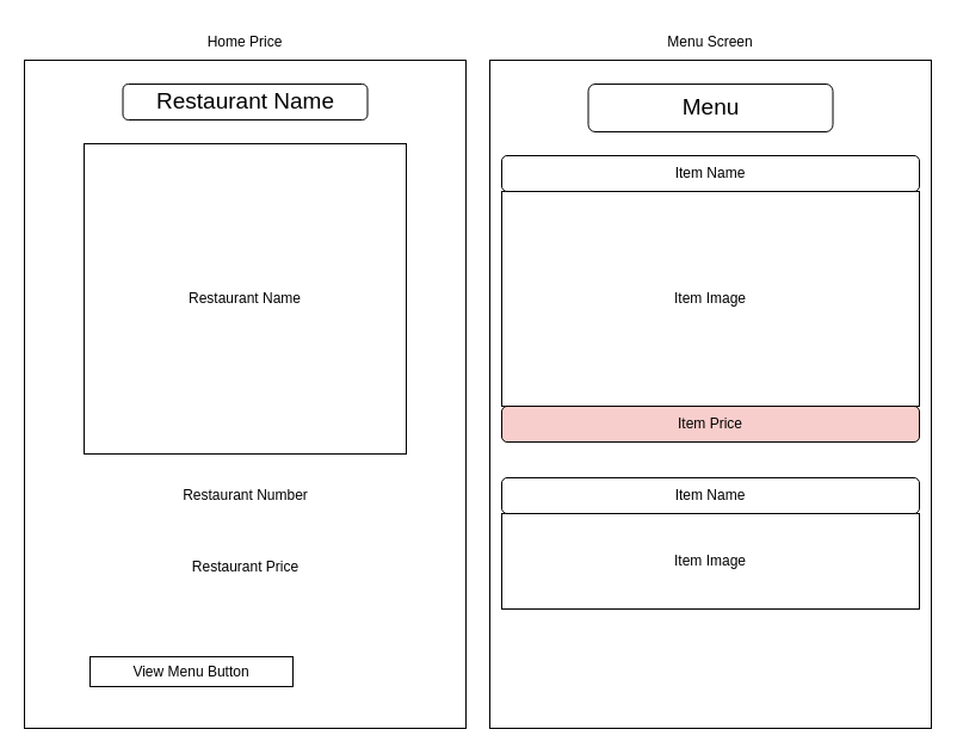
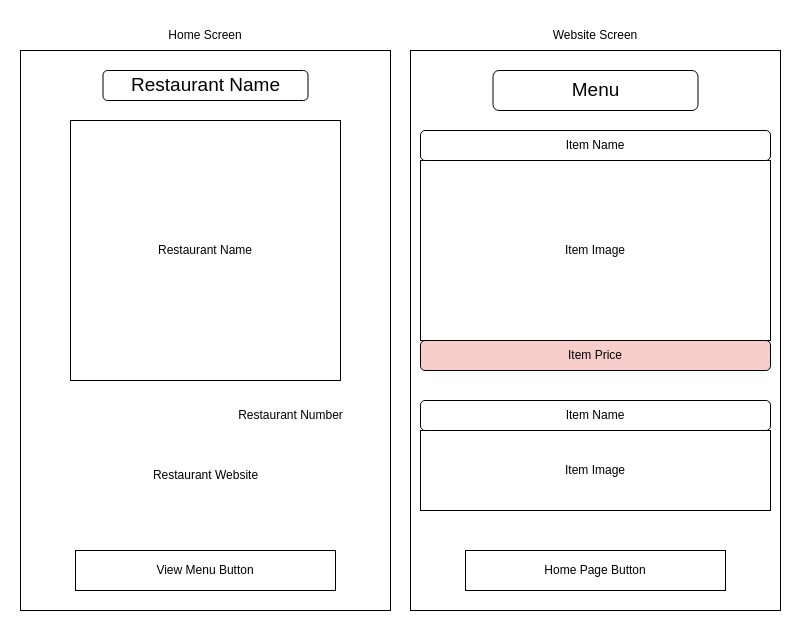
  <mxCell id="0" />
  <mxCell id="1" parent="0" />
  <mxCell id="2" value="" style="rounded=0;whiteSpace=wrap;html=1;" parent="1" vertex="1"><mxGeometry y="50" width="370" height="560" as="geometry" x="20" /></mxCell>
  <mxCell id="3" value="Restaurant Name" style="rounded=0;whiteSpace=wrap;html=1;" parent="1" vertex="1"><mxGeometry x="70" y="120" width="270" height="260" as="geometry" /></mxCell>
- <mxCell id="4" value="Restaurant Number" style="text;html=1;strokeColor=none;fillColor=none;align=center;verticalAlign=middle;whiteSpace=wrap;rounded=0;" parent="1" vertex="1"><mxGeometry x="117.5" y="400" width="175" height="30" as="geometry" /></mxCell>
- <mxCell id="5" value="Home Price" style="text;html=1;strokeColor=none;fillColor=none;align=center;verticalAlign=middle;whiteSpace=wrap;rounded=0;" parent="1" vertex="1"><mxGeometry x="145" y="20" width="120" height="30" as="geometry" /></mxCell>
- <mxCell id="6" value="Restaurant&amp;nbsp;Price" style="text;html=1;strokeColor=none;fillColor=none;align=center;verticalAlign=middle;whiteSpace=wrap;rounded=0;" parent="1" vertex="1"><mxGeometry x="117.5" y="460" width="175" height="30" as="geometry" /></mxCell>
+ <mxCell id="4" value="Restaurant Number" style="text;html=1;strokeColor=none;fillColor=none;align=center;verticalAlign=middle;whiteSpace=wrap;rounded=0;" parent="1" vertex="1"><mxGeometry x="202.5" y="400" width="175" height="30" as="geometry" /></mxCell>
+ <mxCell id="5" value="Home Screen" style="text;html=1;strokeColor=none;fillColor=none;align=center;verticalAlign=middle;whiteSpace=wrap;rounded=0;" parent="1" vertex="1"><mxGeometry x="145" y="20" width="120" height="30" as="geometry" /></mxCell>
+ <mxCell id="6" value="Restaurant&amp;nbsp;Website" style="text;html=1;strokeColor=none;fillColor=none;align=center;verticalAlign=middle;whiteSpace=wrap;rounded=0;" parent="1" vertex="1"><mxGeometry x="117.5" y="460" width="175" height="30" as="geometry" /></mxCell>
  <mxCell id="7" value="" style="rounded=0;whiteSpace=wrap;html=1;" parent="1" vertex="1"><mxGeometry x="410" y="50" width="370" height="560" as="geometry" /></mxCell>
  <mxCell id="8" value="Item Image" style="rounded=0;whiteSpace=wrap;html=1;" parent="1" vertex="1"><mxGeometry x="420" y="160" width="350" height="180" as="geometry" /></mxCell>
- <mxCell id="9" value="Menu Screen" style="text;html=1;strokeColor=none;fillColor=none;align=center;verticalAlign=middle;whiteSpace=wrap;rounded=0;" parent="1" vertex="1"><mxGeometry x="535" y="20" width="120" height="30" as="geometry" /></mxCell>
+ <mxCell id="9" value="Website Screen" style="text;html=1;strokeColor=none;fillColor=none;align=center;verticalAlign=middle;whiteSpace=wrap;rounded=0;" parent="1" vertex="1"><mxGeometry x="535" y="20" width="120" height="30" as="geometry" /></mxCell>
  <mxCell id="10" value="Item Name" style="rounded=1;whiteSpace=wrap;html=1;" parent="1" vertex="1"><mxGeometry x="420" y="130" width="350" height="30" as="geometry" /></mxCell>
  <mxCell id="11" value="Item Price" style="rounded=1;whiteSpace=wrap;html=1;fillColor=#f8cecc;" parent="1" vertex="1"><mxGeometry x="420" y="340" width="350" height="30" as="geometry" /></mxCell>
  <mxCell id="12" value="&lt;font style=&quot;font-size: 19px;&quot;&gt;Menu&lt;/font&gt;" style="rounded=1;whiteSpace=wrap;html=1;" parent="1" vertex="1"><mxGeometry x="492.5" y="70" width="205" height="40" as="geometry" /></mxCell>
  <mxCell id="13" value="&lt;font style=&quot;font-size: 19px;&quot;&gt;Restaurant Name&lt;/font&gt;" style="rounded=1;whiteSpace=wrap;html=1;" parent="1" vertex="1"><mxGeometry x="102.5" y="70" width="205" height="30" as="geometry" /></mxCell>
  <mxCell id="14" value="Item Image" style="rounded=0;whiteSpace=wrap;html=1;" parent="1" vertex="1"><mxGeometry x="420" y="430" width="350" height="80" as="geometry" /></mxCell>
  <mxCell id="15" value="Item Name" style="rounded=1;whiteSpace=wrap;html=1;" parent="1" vertex="1"><mxGeometry x="420" y="400" width="350" height="30" as="geometry" /></mxCell>
- <mxCell id="16" value="View Menu Button" style="rounded=0;whiteSpace=wrap;html=1;" parent="1" vertex="1"><mxGeometry x="75" y="550" width="170" height="25" as="geometry" /></mxCell>
+ <mxCell id="16" value="View Menu Button" style="rounded=0;whiteSpace=wrap;html=1;" parent="1" vertex="1"><mxGeometry x="75" y="550" width="260" height="40" as="geometry" /></mxCell>
+ <mxCell id="17" value="Home Page Button" style="rounded=0;whiteSpace=wrap;html=1;" parent="1" vertex="1"><mxGeometry x="465" y="550" width="260" height="40" as="geometry" /></mxCell>
